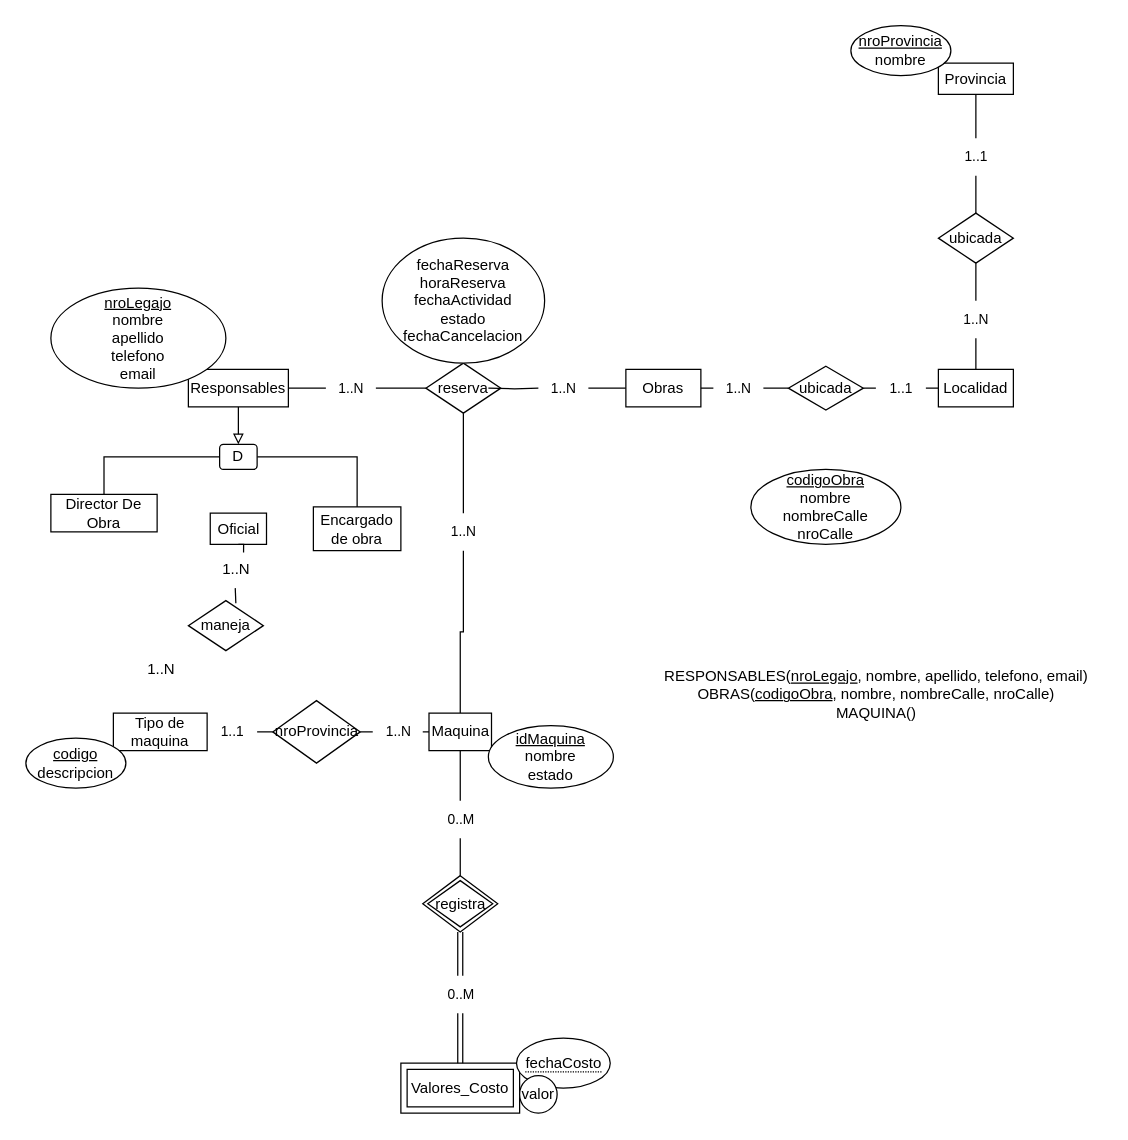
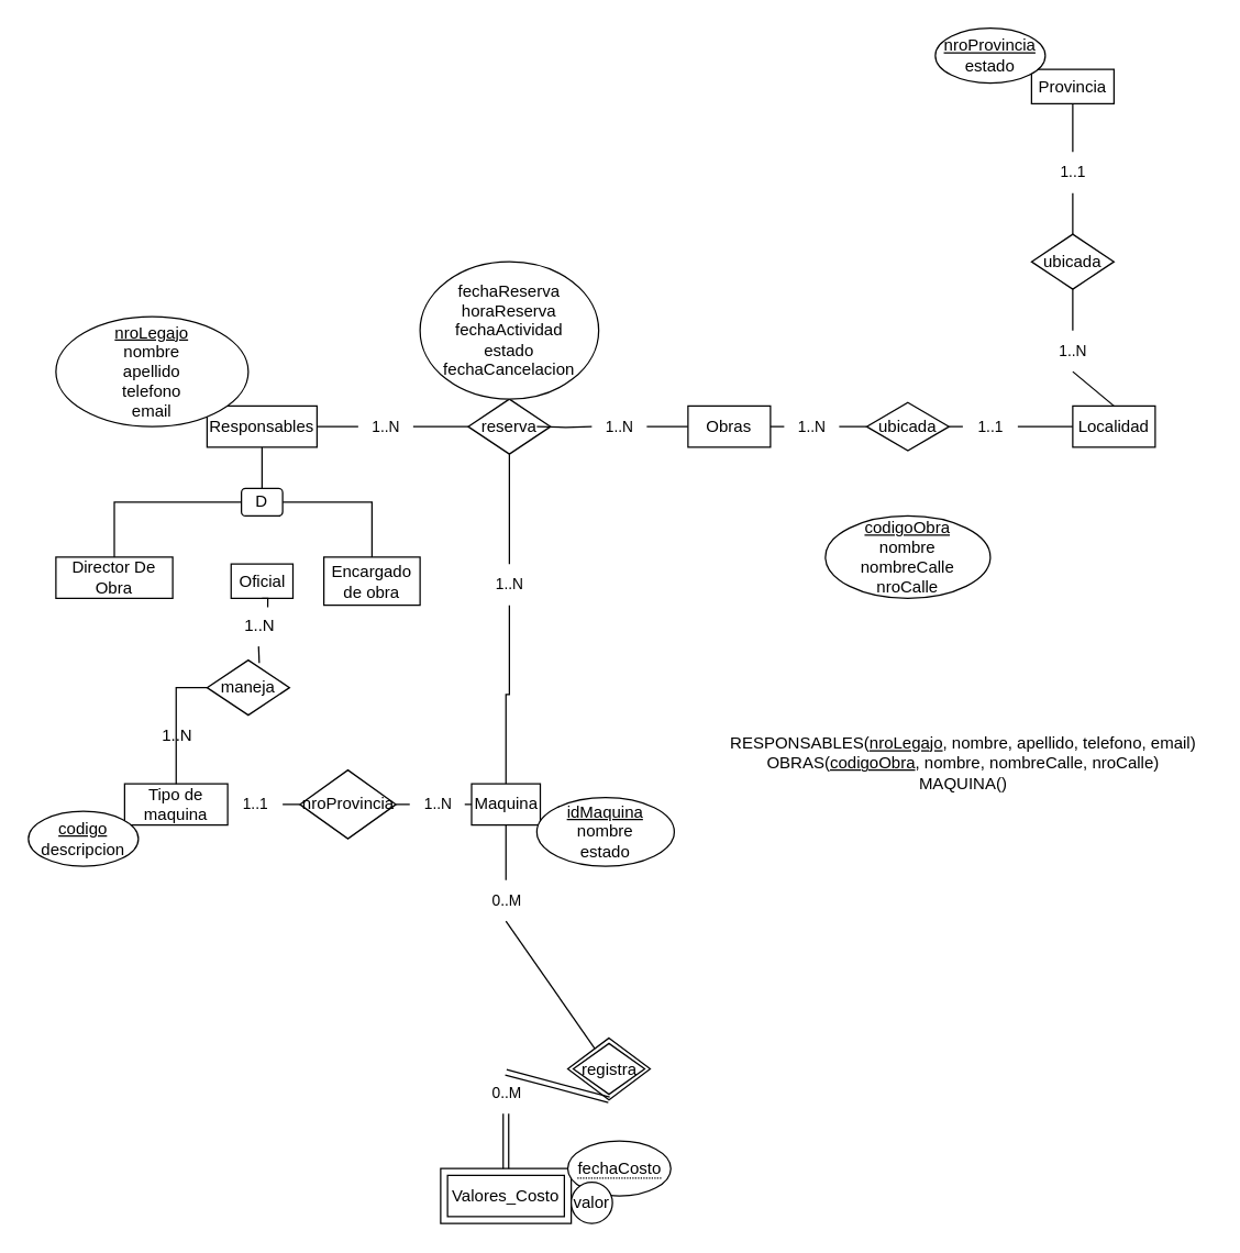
  <mxCell id="0" />
  <mxCell id="1" parent="0" />
  <mxCell id="2" style="edgeStyle=orthogonalEdgeStyle;rounded=0;orthogonalLoop=1;jettySize=auto;html=1;exitX=1;exitY=0.5;exitDx=0;exitDy=0;entryX=0;entryY=0.5;entryDx=0;entryDy=0;endArrow=none;endFill=0;" parent="1" source="43" edge="1"><mxGeometry relative="1" as="geometry"><mxPoint x="340" y="310" as="targetPoint" /></mxGeometry></mxCell>
- <mxCell id="3" style="edgeStyle=orthogonalEdgeStyle;rounded=0;orthogonalLoop=1;jettySize=auto;html=1;exitX=0.5;exitY=1;exitDx=0;exitDy=0;entryX=0.5;entryY=0;entryDx=0;entryDy=0;endArrow=block;endFill=0;" parent="1" source="4" target="8" edge="1"><mxGeometry relative="1" as="geometry" /></mxCell>
+ <mxCell id="3" style="edgeStyle=orthogonalEdgeStyle;rounded=0;orthogonalLoop=1;jettySize=auto;html=1;exitX=0.5;exitY=1;exitDx=0;exitDy=0;entryX=0.5;entryY=0;entryDx=0;entryDy=0;endArrow=none;endFill=0;" parent="1" source="4" target="8" edge="1"><mxGeometry relative="1" as="geometry" /></mxCell>
  <mxCell id="4" value="Responsables" style="whiteSpace=wrap;html=1;align=center;" parent="1" vertex="1"><mxGeometry x="150" y="295" width="80" height="30" as="geometry" /></mxCell>
  <mxCell id="5" style="edgeStyle=orthogonalEdgeStyle;rounded=0;orthogonalLoop=1;jettySize=auto;html=1;exitX=1;exitY=0.5;exitDx=0;exitDy=0;entryX=0;entryY=0.5;entryDx=0;entryDy=0;endArrow=none;endFill=0;" parent="1" source="41" edge="1"><mxGeometry relative="1" as="geometry"><mxPoint x="390" y="310" as="sourcePoint" /><mxPoint x="500" y="310" as="targetPoint" /></mxGeometry></mxCell>
  <mxCell id="6" style="edgeStyle=orthogonalEdgeStyle;rounded=0;orthogonalLoop=1;jettySize=auto;html=1;exitX=0;exitY=0.5;exitDx=0;exitDy=0;endArrow=none;endFill=0;" parent="1" source="8" target="9" edge="1"><mxGeometry relative="1" as="geometry"><mxPoint x="120" y="395" as="targetPoint" /></mxGeometry></mxCell>
  <mxCell id="7" style="edgeStyle=orthogonalEdgeStyle;rounded=0;orthogonalLoop=1;jettySize=auto;html=1;exitX=1;exitY=0.5;exitDx=0;exitDy=0;endArrow=none;endFill=0;" parent="1" source="8" target="11" edge="1"><mxGeometry relative="1" as="geometry"><mxPoint x="300" y="395" as="targetPoint" /></mxGeometry></mxCell>
  <mxCell id="8" value="D" style="whiteSpace=wrap;html=1;rounded=1;" parent="1" vertex="1"><mxGeometry x="175" y="355" width="30" height="20" as="geometry" /></mxCell>
- <mxCell id="9" value="Director De Obra" style="whiteSpace=wrap;html=1;align=center;" parent="1" vertex="1"><mxGeometry x="40" y="395" width="85" height="30" as="geometry" /></mxCell>
+ <mxCell id="9" value="Director De Obra" style="whiteSpace=wrap;html=1;align=center;" parent="1" vertex="1"><mxGeometry x="40" y="405" width="85" height="30" as="geometry" /></mxCell>
  <mxCell id="10" value="Oficial" style="whiteSpace=wrap;html=1;align=center;" parent="1" vertex="1"><mxGeometry x="167.5" y="410" width="45" height="25" as="geometry" /></mxCell>
- <mxCell id="11" value="Encargado de obra" style="whiteSpace=wrap;html=1;align=center;" parent="1" vertex="1"><mxGeometry x="250" y="405" width="70" height="35" as="geometry" /></mxCell>
+ <mxCell id="11" value="Encargado de obra" style="whiteSpace=wrap;html=1;align=center;" parent="1" vertex="1"><mxGeometry x="235" y="405" width="70" height="35" as="geometry" /></mxCell>
  <mxCell id="12" style="edgeStyle=orthogonalEdgeStyle;rounded=0;orthogonalLoop=1;jettySize=auto;html=1;exitX=0.5;exitY=1;exitDx=0;exitDy=0;entryX=0.5;entryY=0;entryDx=0;entryDy=0;endArrow=none;endFill=0;" parent="1" source="45" target="22" edge="1"><mxGeometry relative="1" as="geometry" /></mxCell>
  <mxCell id="13" value="reserva" style="shape=rhombus;perimeter=rhombusPerimeter;whiteSpace=wrap;html=1;align=center;" parent="1" vertex="1"><mxGeometry x="340" y="290" width="60" height="40" as="geometry" /></mxCell>
  <mxCell id="14" style="edgeStyle=none;rounded=0;orthogonalLoop=1;jettySize=auto;html=1;exitX=1;exitY=0.5;exitDx=0;exitDy=0;entryX=0;entryY=0.5;entryDx=0;entryDy=0;labelBackgroundColor=default;strokeColor=default;fontFamily=Helvetica;fontSize=11;fontColor=default;endArrow=none;endFill=0;" parent="1" source="33" target="27" edge="1"><mxGeometry relative="1" as="geometry" /></mxCell>
  <mxCell id="15" value="Obras" style="whiteSpace=wrap;html=1;align=center;" parent="1" vertex="1"><mxGeometry x="500" y="295" width="60" height="30" as="geometry" /></mxCell>
  <mxCell id="16" style="edgeStyle=none;shape=connector;rounded=0;orthogonalLoop=1;jettySize=auto;html=1;exitX=0.5;exitY=0;exitDx=0;exitDy=0;entryX=0.5;entryY=1;entryDx=0;entryDy=0;labelBackgroundColor=default;strokeColor=default;fontFamily=Helvetica;fontSize=11;fontColor=default;endArrow=none;endFill=0;" parent="1" source="37" target="20" edge="1"><mxGeometry relative="1" as="geometry" /></mxCell>
- <mxCell id="17" value="Localidad" style="whiteSpace=wrap;html=1;align=center;" parent="1" vertex="1"><mxGeometry x="750" y="295" width="60" height="30" as="geometry" /></mxCell>
+ <mxCell id="17" value="Localidad" style="whiteSpace=wrap;html=1;align=center;" parent="1" vertex="1"><mxGeometry x="780" y="295" width="60" height="30" as="geometry" /></mxCell>
  <mxCell id="18" value="Provincia" style="whiteSpace=wrap;html=1;align=center;" parent="1" vertex="1"><mxGeometry x="750" y="50" width="60" height="25" as="geometry" /></mxCell>
  <mxCell id="19" style="edgeStyle=none;shape=connector;rounded=0;orthogonalLoop=1;jettySize=auto;html=1;exitX=0.5;exitY=0;exitDx=0;exitDy=0;entryX=0.5;entryY=1;entryDx=0;entryDy=0;labelBackgroundColor=default;strokeColor=default;fontFamily=Helvetica;fontSize=11;fontColor=default;endArrow=none;endFill=0;" parent="1" source="39" target="18" edge="1"><mxGeometry relative="1" as="geometry" /></mxCell>
  <mxCell id="20" value="ubicada" style="shape=rhombus;perimeter=rhombusPerimeter;whiteSpace=wrap;html=1;align=center;" parent="1" vertex="1"><mxGeometry x="750" y="170" width="60" height="40" as="geometry" /></mxCell>
  <mxCell id="21" style="edgeStyle=none;rounded=0;orthogonalLoop=1;jettySize=auto;html=1;exitX=0.5;exitY=1;exitDx=0;exitDy=0;labelBackgroundColor=default;strokeColor=default;fontFamily=Helvetica;fontSize=11;fontColor=default;endArrow=none;endFill=0;" parent="1" source="47" target="30" edge="1"><mxGeometry relative="1" as="geometry" /></mxCell>
  <mxCell id="22" value="Maquina" style="whiteSpace=wrap;html=1;align=center;" parent="1" vertex="1"><mxGeometry x="342.5" y="570" width="50" height="30" as="geometry" /></mxCell>
  <mxCell id="23" style="edgeStyle=orthogonalEdgeStyle;rounded=0;orthogonalLoop=1;jettySize=auto;html=1;exitX=1;exitY=0.5;exitDx=0;exitDy=0;entryX=0;entryY=0.5;entryDx=0;entryDy=0;endArrow=none;endFill=0;" parent="1" source="51" target="29" edge="1"><mxGeometry relative="1" as="geometry" /></mxCell>
  <mxCell id="24" value="Tipo de maquina" style="whiteSpace=wrap;html=1;align=center;" parent="1" vertex="1"><mxGeometry x="90" y="570" width="75" height="30" as="geometry" /></mxCell>
  <mxCell id="25" value="Valores_Costo" style="shape=ext;margin=3;double=1;whiteSpace=wrap;html=1;align=center;" parent="1" vertex="1"><mxGeometry x="320" y="850" width="95" height="40" as="geometry" /></mxCell>
  <mxCell id="26" style="edgeStyle=none;shape=connector;rounded=0;orthogonalLoop=1;jettySize=auto;html=1;exitX=1;exitY=0.5;exitDx=0;exitDy=0;entryX=0;entryY=0.5;entryDx=0;entryDy=0;labelBackgroundColor=default;strokeColor=default;fontFamily=Helvetica;fontSize=11;fontColor=default;endArrow=none;endFill=0;" parent="1" source="35" target="17" edge="1"><mxGeometry relative="1" as="geometry" /></mxCell>
  <mxCell id="27" value="ubicada" style="shape=rhombus;perimeter=rhombusPerimeter;whiteSpace=wrap;html=1;align=center;" parent="1" vertex="1"><mxGeometry x="630" y="292.5" width="60" height="35" as="geometry" /></mxCell>
  <mxCell id="28" style="edgeStyle=orthogonalEdgeStyle;rounded=0;orthogonalLoop=1;jettySize=auto;html=1;exitX=1;exitY=0.5;exitDx=0;exitDy=0;entryX=0;entryY=0.5;entryDx=0;entryDy=0;endArrow=none;endFill=0;" parent="1" source="53" target="22" edge="1"><mxGeometry relative="1" as="geometry" /></mxCell>
  <mxCell id="29" value="nroProvincia" style="shape=rhombus;perimeter=rhombusPerimeter;whiteSpace=wrap;html=1;align=center;" parent="1" vertex="1"><mxGeometry x="217.5" y="560" width="70" height="50" as="geometry" /></mxCell>
- <mxCell id="30" value="registra" style="shape=rhombus;double=1;perimeter=rhombusPerimeter;whiteSpace=wrap;html=1;align=center;" parent="1" vertex="1"><mxGeometry x="337.5" y="700" width="60" height="45" as="geometry" /></mxCell>
+ <mxCell id="30" value="registra" style="shape=rhombus;double=1;perimeter=rhombusPerimeter;whiteSpace=wrap;html=1;align=center;" parent="1" vertex="1"><mxGeometry x="412.5" y="755" width="60" height="45" as="geometry" /></mxCell>
  <mxCell id="31" value="" style="shape=link;html=1;rounded=0;exitX=0.5;exitY=0;exitDx=0;exitDy=0;entryX=0.5;entryY=1;entryDx=0;entryDy=0;" parent="1" source="49" target="30" edge="1"><mxGeometry width="100" relative="1" as="geometry"><mxPoint x="357.5" y="740" as="sourcePoint" /><mxPoint x="457.5" y="740" as="targetPoint" /><Array as="points" /></mxGeometry></mxCell>
  <mxCell id="32" value="" style="edgeStyle=none;rounded=0;orthogonalLoop=1;jettySize=auto;html=1;exitX=1;exitY=0.5;exitDx=0;exitDy=0;entryX=0;entryY=0.5;entryDx=0;entryDy=0;labelBackgroundColor=default;strokeColor=default;fontFamily=Helvetica;fontSize=11;fontColor=default;endArrow=none;endFill=0;" parent="1" source="15" target="33" edge="1"><mxGeometry relative="1" as="geometry"><mxPoint x="560" y="310" as="sourcePoint" /><mxPoint x="630" y="310" as="targetPoint" /></mxGeometry></mxCell>
  <mxCell id="33" value="1..N" style="text;html=1;align=center;verticalAlign=middle;resizable=0;points=[];autosize=1;strokeColor=none;fillColor=none;fontSize=11;fontFamily=Helvetica;fontColor=default;" parent="1" vertex="1"><mxGeometry x="570" y="295" width="40" height="30" as="geometry" /></mxCell>
  <mxCell id="34" value="" style="edgeStyle=none;shape=connector;rounded=0;orthogonalLoop=1;jettySize=auto;html=1;exitX=1;exitY=0.5;exitDx=0;exitDy=0;entryX=0;entryY=0.5;entryDx=0;entryDy=0;labelBackgroundColor=default;strokeColor=default;fontFamily=Helvetica;fontSize=11;fontColor=default;endArrow=none;endFill=0;" parent="1" source="27" target="35" edge="1"><mxGeometry relative="1" as="geometry"><mxPoint x="690" y="310" as="sourcePoint" /><mxPoint x="750" y="310" as="targetPoint" /></mxGeometry></mxCell>
  <mxCell id="35" value="1..1" style="text;html=1;align=center;verticalAlign=middle;resizable=0;points=[];autosize=1;strokeColor=none;fillColor=none;fontSize=11;fontFamily=Helvetica;fontColor=default;" parent="1" vertex="1"><mxGeometry x="700" y="295" width="40" height="30" as="geometry" /></mxCell>
  <mxCell id="36" value="" style="edgeStyle=none;shape=connector;rounded=0;orthogonalLoop=1;jettySize=auto;html=1;exitX=0.5;exitY=0;exitDx=0;exitDy=0;entryX=0.5;entryY=1;entryDx=0;entryDy=0;labelBackgroundColor=default;strokeColor=default;fontFamily=Helvetica;fontSize=11;fontColor=default;endArrow=none;endFill=0;" parent="1" source="17" target="37" edge="1"><mxGeometry relative="1" as="geometry"><mxPoint x="780" y="295" as="sourcePoint" /><mxPoint x="780" y="210" as="targetPoint" /></mxGeometry></mxCell>
  <mxCell id="37" value="1..N" style="text;html=1;align=center;verticalAlign=middle;resizable=0;points=[];autosize=1;strokeColor=none;fillColor=none;fontSize=11;fontFamily=Helvetica;fontColor=default;" parent="1" vertex="1"><mxGeometry x="760" y="240" width="40" height="30" as="geometry" /></mxCell>
  <mxCell id="38" value="" style="edgeStyle=none;shape=connector;rounded=0;orthogonalLoop=1;jettySize=auto;html=1;exitX=0.5;exitY=0;exitDx=0;exitDy=0;entryX=0.5;entryY=1;entryDx=0;entryDy=0;labelBackgroundColor=default;strokeColor=default;fontFamily=Helvetica;fontSize=11;fontColor=default;endArrow=none;endFill=0;" parent="1" source="20" target="39" edge="1"><mxGeometry relative="1" as="geometry"><mxPoint x="780" y="170" as="sourcePoint" /><mxPoint x="780" y="75" as="targetPoint" /></mxGeometry></mxCell>
  <mxCell id="39" value="1..1" style="text;html=1;align=center;verticalAlign=middle;resizable=0;points=[];autosize=1;strokeColor=none;fillColor=none;fontSize=11;fontFamily=Helvetica;fontColor=default;" parent="1" vertex="1"><mxGeometry x="760" y="110" width="40" height="30" as="geometry" /></mxCell>
  <mxCell id="40" value="" style="edgeStyle=orthogonalEdgeStyle;rounded=0;orthogonalLoop=1;jettySize=auto;html=1;exitX=1;exitY=0.5;exitDx=0;exitDy=0;entryX=0;entryY=0.5;entryDx=0;entryDy=0;endArrow=none;endFill=0;" parent="1" target="41" edge="1"><mxGeometry relative="1" as="geometry"><mxPoint x="390" y="310" as="sourcePoint" /><mxPoint x="500" y="310" as="targetPoint" /></mxGeometry></mxCell>
  <mxCell id="41" value="1..N" style="text;html=1;align=center;verticalAlign=middle;resizable=0;points=[];autosize=1;strokeColor=none;fillColor=none;fontSize=11;fontFamily=Helvetica;fontColor=default;" parent="1" vertex="1"><mxGeometry x="430" y="295" width="40" height="30" as="geometry" /></mxCell>
  <mxCell id="42" value="" style="edgeStyle=orthogonalEdgeStyle;rounded=0;orthogonalLoop=1;jettySize=auto;html=1;exitX=1;exitY=0.5;exitDx=0;exitDy=0;entryX=0;entryY=0.5;entryDx=0;entryDy=0;endArrow=none;endFill=0;" parent="1" source="4" target="43" edge="1"><mxGeometry relative="1" as="geometry"><mxPoint x="230" y="310" as="sourcePoint" /><mxPoint x="340" y="310" as="targetPoint" /></mxGeometry></mxCell>
  <mxCell id="43" value="1..N" style="text;html=1;align=center;verticalAlign=middle;resizable=0;points=[];autosize=1;strokeColor=none;fillColor=none;fontSize=11;fontFamily=Helvetica;fontColor=default;" parent="1" vertex="1"><mxGeometry x="260" y="295" width="40" height="30" as="geometry" /></mxCell>
  <mxCell id="44" value="" style="edgeStyle=orthogonalEdgeStyle;rounded=0;orthogonalLoop=1;jettySize=auto;html=1;exitX=0.5;exitY=1;exitDx=0;exitDy=0;entryX=0.5;entryY=0;entryDx=0;entryDy=0;endArrow=none;endFill=0;" parent="1" source="13" target="45" edge="1"><mxGeometry relative="1" as="geometry"><mxPoint x="370" y="330" as="sourcePoint" /><mxPoint x="370" y="510" as="targetPoint" /></mxGeometry></mxCell>
  <mxCell id="45" value="1..N" style="text;html=1;align=center;verticalAlign=middle;resizable=0;points=[];autosize=1;strokeColor=none;fillColor=none;fontSize=11;fontFamily=Helvetica;fontColor=default;" parent="1" vertex="1"><mxGeometry x="350" y="410" width="40" height="30" as="geometry" /></mxCell>
  <mxCell id="46" value="" style="edgeStyle=none;rounded=0;orthogonalLoop=1;jettySize=auto;html=1;exitX=0.5;exitY=1;exitDx=0;exitDy=0;labelBackgroundColor=default;strokeColor=default;fontFamily=Helvetica;fontSize=11;fontColor=default;endArrow=none;endFill=0;" parent="1" source="22" target="47" edge="1"><mxGeometry relative="1" as="geometry"><mxPoint x="367.5" y="600" as="sourcePoint" /><mxPoint x="367.5" y="700" as="targetPoint" /></mxGeometry></mxCell>
  <mxCell id="47" value="0..M" style="text;html=1;align=center;verticalAlign=middle;resizable=0;points=[];autosize=1;strokeColor=none;fillColor=none;fontSize=11;fontFamily=Helvetica;fontColor=default;" parent="1" vertex="1"><mxGeometry x="347.5" y="640" width="40" height="30" as="geometry" /></mxCell>
  <mxCell id="48" value="" style="shape=link;html=1;rounded=0;exitX=0.5;exitY=0;exitDx=0;exitDy=0;entryX=0.5;entryY=1;entryDx=0;entryDy=0;" parent="1" source="25" target="49" edge="1"><mxGeometry width="100" relative="1" as="geometry"><mxPoint x="367.5" y="850" as="sourcePoint" /><mxPoint x="367.5" y="745" as="targetPoint" /><Array as="points" /></mxGeometry></mxCell>
  <mxCell id="49" value="0..M" style="text;html=1;align=center;verticalAlign=middle;resizable=0;points=[];autosize=1;strokeColor=none;fillColor=none;fontSize=11;fontFamily=Helvetica;fontColor=default;" parent="1" vertex="1"><mxGeometry x="347.5" y="780" width="40" height="30" as="geometry" /></mxCell>
  <mxCell id="50" value="" style="edgeStyle=orthogonalEdgeStyle;rounded=0;orthogonalLoop=1;jettySize=auto;html=1;exitX=1;exitY=0.5;exitDx=0;exitDy=0;entryX=0;entryY=0.5;entryDx=0;entryDy=0;endArrow=none;endFill=0;" parent="1" source="24" target="51" edge="1"><mxGeometry relative="1" as="geometry"><mxPoint x="165.5" y="585" as="sourcePoint" /><mxPoint x="217.5" y="585" as="targetPoint" /></mxGeometry></mxCell>
  <mxCell id="51" value="1..1" style="text;html=1;align=center;verticalAlign=middle;resizable=0;points=[];autosize=1;strokeColor=none;fillColor=none;fontSize=11;fontFamily=Helvetica;fontColor=default;" parent="1" vertex="1"><mxGeometry x="165" y="570" width="40" height="30" as="geometry" /></mxCell>
  <mxCell id="52" value="" style="edgeStyle=orthogonalEdgeStyle;rounded=0;orthogonalLoop=1;jettySize=auto;html=1;exitX=1;exitY=0.5;exitDx=0;exitDy=0;entryX=0;entryY=0.5;entryDx=0;entryDy=0;endArrow=none;endFill=0;" parent="1" source="29" target="53" edge="1"><mxGeometry relative="1" as="geometry"><mxPoint x="287.5" y="585" as="sourcePoint" /><mxPoint x="342.5" y="585" as="targetPoint" /></mxGeometry></mxCell>
  <mxCell id="53" value="1..N" style="text;html=1;align=center;verticalAlign=middle;resizable=0;points=[];autosize=1;strokeColor=none;fillColor=none;fontSize=11;fontFamily=Helvetica;fontColor=default;" parent="1" vertex="1"><mxGeometry x="297.5" y="570" width="40" height="30" as="geometry" /></mxCell>
  <mxCell id="54" value="" style="edgeStyle=orthogonalEdgeStyle;rounded=0;orthogonalLoop=1;jettySize=auto;html=1;exitX=0.5;exitY=1;exitDx=0;exitDy=0;entryX=0.633;entryY=0.053;entryDx=0;entryDy=0;entryPerimeter=0;endArrow=none;endFill=0;" edge="1" parent="1" source="64" target="56"><mxGeometry relative="1" as="geometry"><mxPoint x="190" y="435" as="sourcePoint" /><mxPoint x="137" y="572" as="targetPoint" /><Array as="points" /></mxGeometry></mxCell>
+ <mxCell id="55" style="edgeStyle=orthogonalEdgeStyle;rounded=0;orthogonalLoop=1;jettySize=auto;html=1;exitX=0;exitY=0.5;exitDx=0;exitDy=0;endArrow=none;endFill=0;" edge="1" parent="1" source="56" target="24"><mxGeometry relative="1" as="geometry" /></mxCell>
  <mxCell id="56" value="maneja" style="shape=rhombus;perimeter=rhombusPerimeter;whiteSpace=wrap;html=1;align=center;" vertex="1" parent="1"><mxGeometry x="150" y="480" width="60" height="40" as="geometry" /></mxCell>
  <mxCell id="57" value="&lt;u&gt;idMaquina&lt;/u&gt;&lt;br&gt;nombre&lt;br&gt;estado" style="ellipse;whiteSpace=wrap;html=1;align=center;" vertex="1" parent="1"><mxGeometry x="390" y="580" width="100" height="50" as="geometry" /></mxCell>
  <mxCell id="58" value="&lt;u&gt;codigo&lt;/u&gt;&lt;br&gt;descripcion" style="ellipse;whiteSpace=wrap;html=1;align=center;" vertex="1" parent="1"><mxGeometry x="20" y="590" width="80" height="40" as="geometry" /></mxCell>
  <mxCell id="59" value="&lt;u&gt;nroLegajo&lt;/u&gt;&lt;br&gt;nombre&lt;br&gt;apellido&lt;br&gt;telefono&lt;br&gt;email" style="ellipse;whiteSpace=wrap;html=1;align=center;" vertex="1" parent="1"><mxGeometry x="40" y="230" width="140" height="80" as="geometry" /></mxCell>
  <mxCell id="60" value="&lt;u&gt;codigoObra&lt;/u&gt;&lt;br&gt;nombre&lt;br&gt;nombreCalle&lt;br&gt;nroCalle" style="ellipse;whiteSpace=wrap;html=1;align=center;" vertex="1" parent="1"><mxGeometry x="600" y="375" width="120" height="60" as="geometry" /></mxCell>
- <mxCell id="61" value="&lt;u&gt;nroProvincia&lt;/u&gt;&lt;br&gt;nombre" style="ellipse;whiteSpace=wrap;html=1;align=center;" vertex="1" parent="1"><mxGeometry x="680" y="20" width="80" height="40" as="geometry" /></mxCell>
+ <mxCell id="61" value="&lt;u&gt;nroProvincia&lt;/u&gt;&lt;br&gt;estado" style="ellipse;whiteSpace=wrap;html=1;align=center;" vertex="1" parent="1"><mxGeometry x="680" y="20" width="80" height="40" as="geometry" /></mxCell>
  <mxCell id="62" value="fechaReserva&lt;br&gt;horaReserva&lt;br&gt;fechaActividad&lt;br&gt;estado&lt;br&gt;fechaCancelacion" style="ellipse;whiteSpace=wrap;html=1;align=center;" vertex="1" parent="1"><mxGeometry x="305" y="190" width="130" height="100" as="geometry" /></mxCell>
  <mxCell id="63" value="" style="edgeStyle=orthogonalEdgeStyle;rounded=0;orthogonalLoop=1;jettySize=auto;html=1;exitX=0.5;exitY=1;exitDx=0;exitDy=0;entryX=0.633;entryY=0.053;entryDx=0;entryDy=0;entryPerimeter=0;endArrow=none;endFill=0;" edge="1" parent="1" source="10" target="64"><mxGeometry relative="1" as="geometry"><mxPoint x="190" y="435" as="sourcePoint" /><mxPoint x="188" y="482" as="targetPoint" /><Array as="points" /></mxGeometry></mxCell>
  <mxCell id="64" value="1..N" style="text;html=1;align=center;verticalAlign=middle;resizable=0;points=[];autosize=1;strokeColor=none;fillColor=none;" vertex="1" parent="1"><mxGeometry x="162.5" y="440" width="50" height="30" as="geometry" /></mxCell>
  <mxCell id="65" value="1..N" style="text;html=1;align=center;verticalAlign=middle;resizable=0;points=[];autosize=1;strokeColor=none;fillColor=none;" vertex="1" parent="1"><mxGeometry x="102.5" y="520" width="50" height="30" as="geometry" /></mxCell>
  <mxCell id="66" value="&lt;span style=&quot;border-bottom: 1px dotted&quot;&gt;fechaCosto&lt;/span&gt;" style="ellipse;whiteSpace=wrap;html=1;align=center;" vertex="1" parent="1"><mxGeometry x="412.5" y="830" width="75" height="40" as="geometry" /></mxCell>
  <mxCell id="67" value="valor" style="ellipse;whiteSpace=wrap;html=1;align=center;" vertex="1" parent="1"><mxGeometry x="415" y="860" width="30" height="30" as="geometry" /></mxCell>
  <mxCell id="68" value="RESPONSABLES(&lt;u&gt;nroLegajo&lt;/u&gt;, nombre, apellido, telefono, email)&lt;br&gt;OBRAS(&lt;u&gt;codigoObra&lt;/u&gt;, nombre, nombreCalle, nroCalle)&lt;br&gt;MAQUINA()" style="text;html=1;align=center;verticalAlign=middle;resizable=0;points=[];autosize=1;strokeColor=none;fillColor=none;" vertex="1" parent="1"><mxGeometry x="520" y="525" width="360" height="60" as="geometry" /></mxCell>
